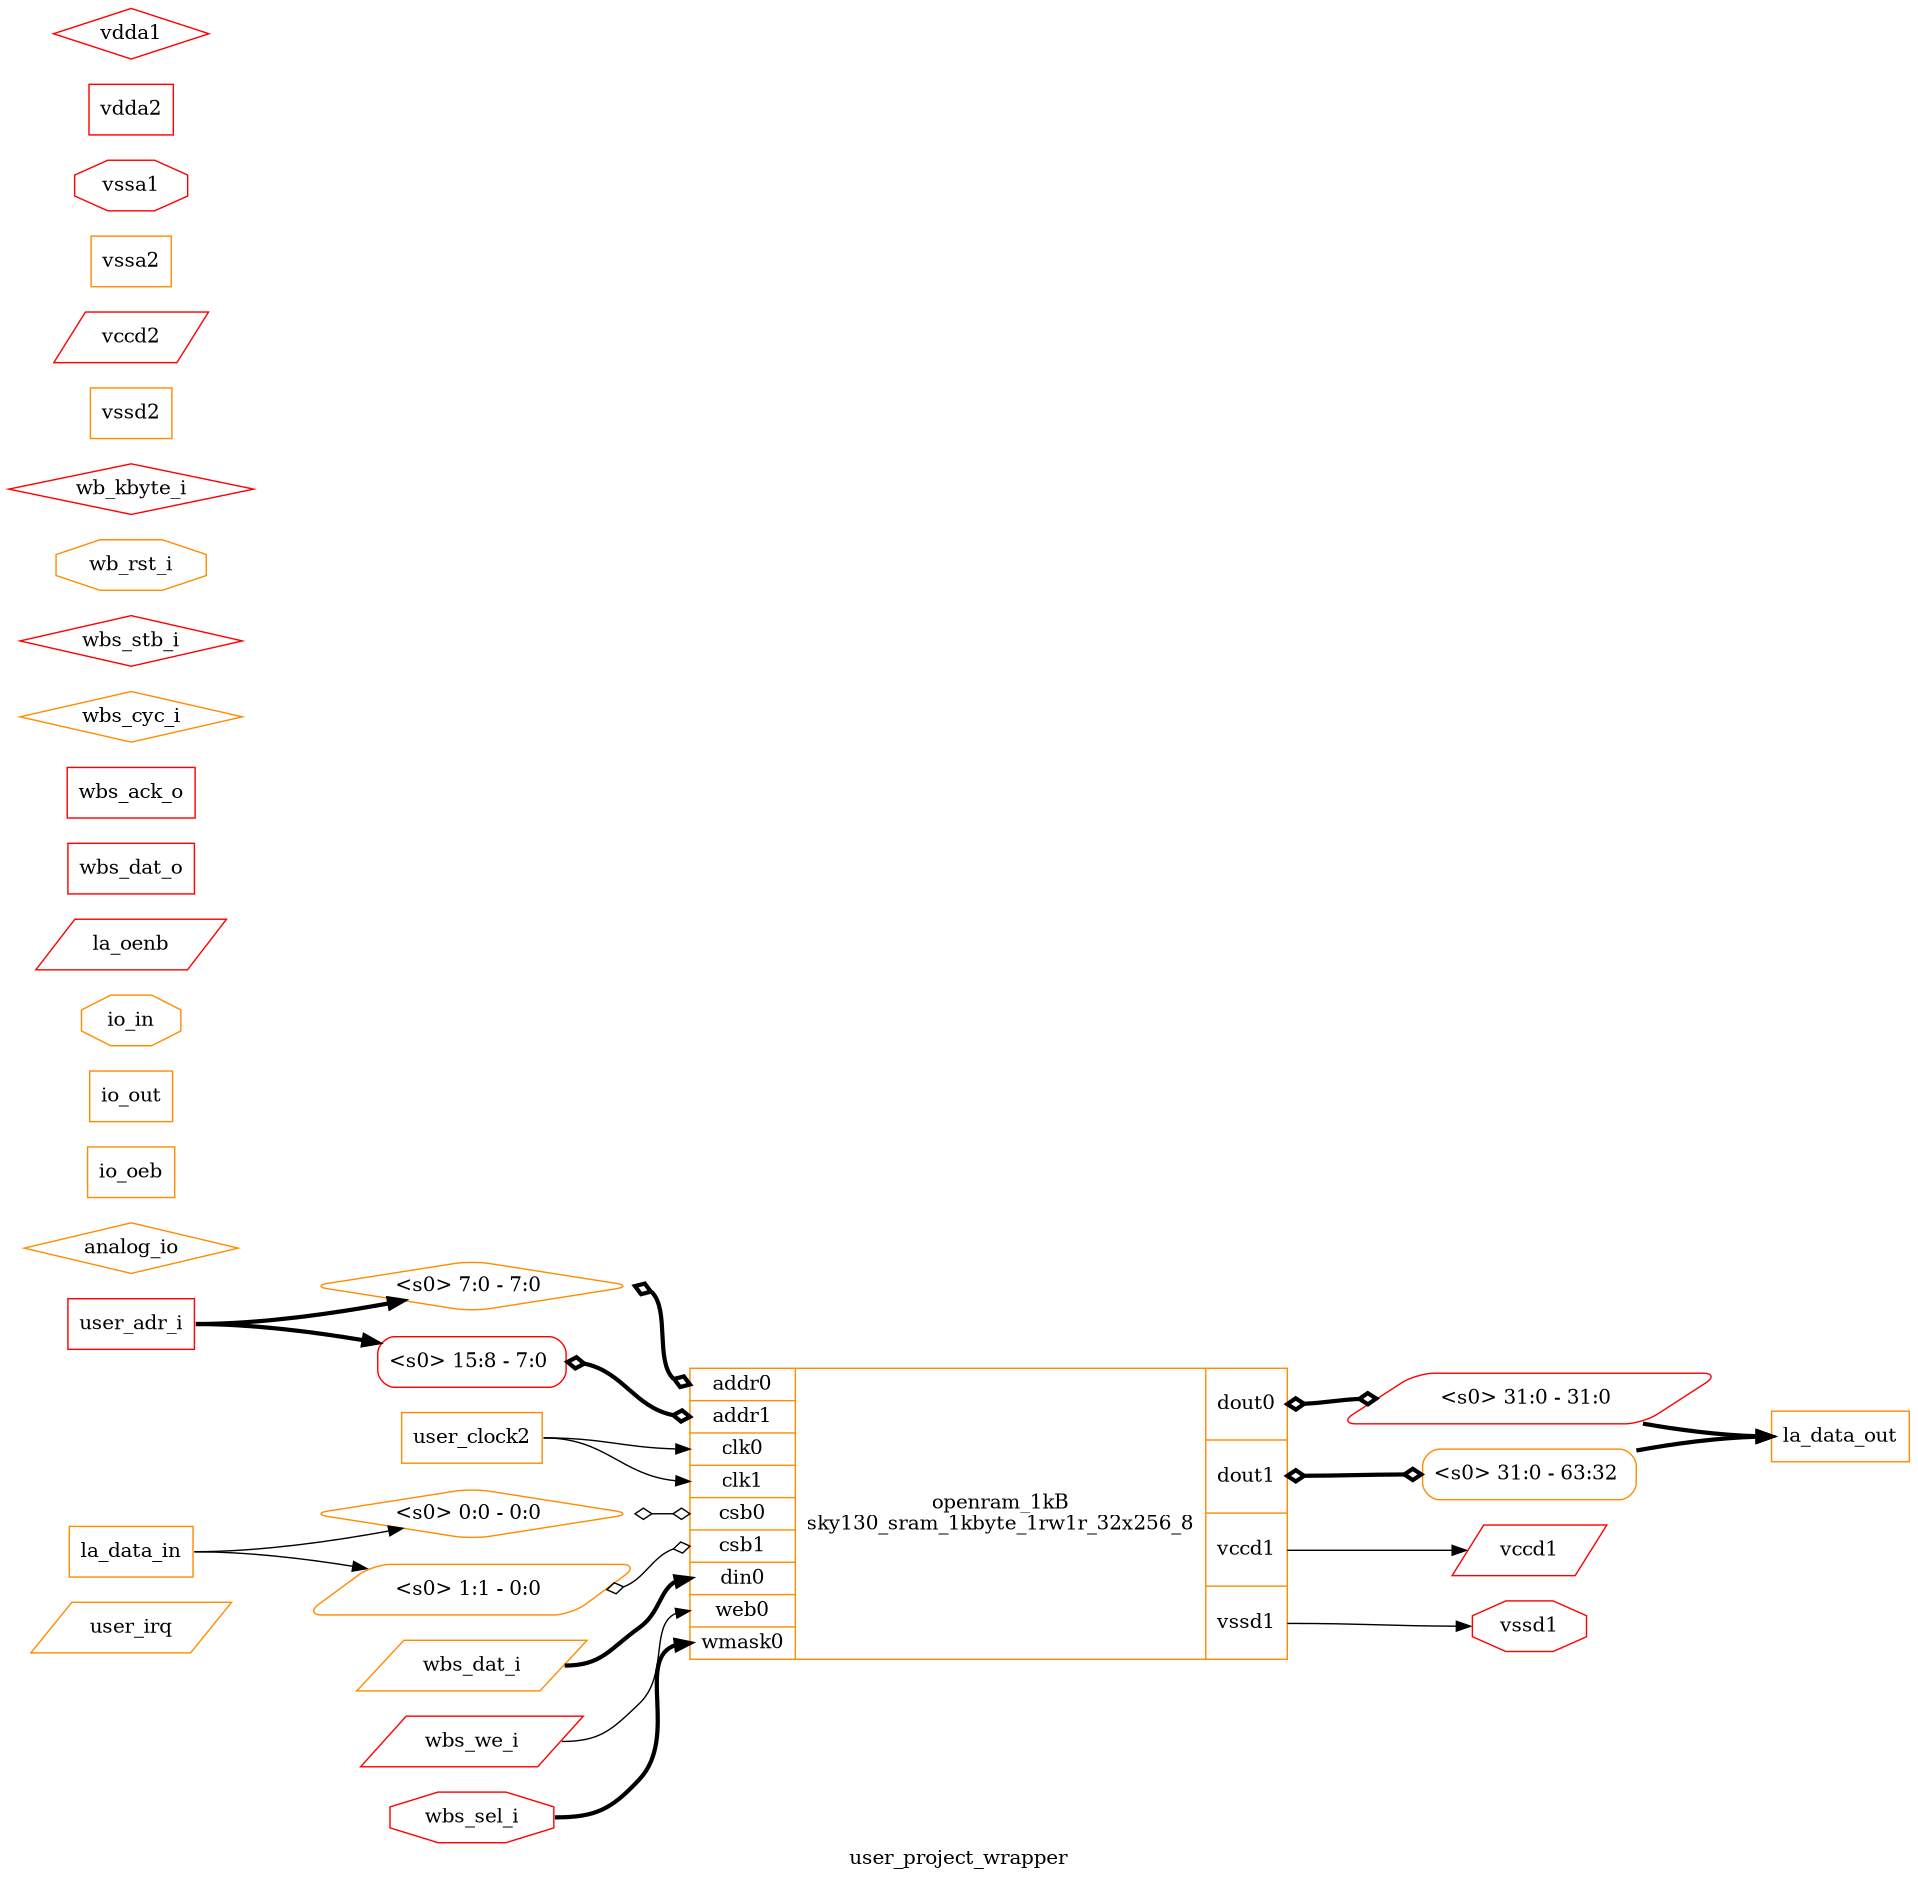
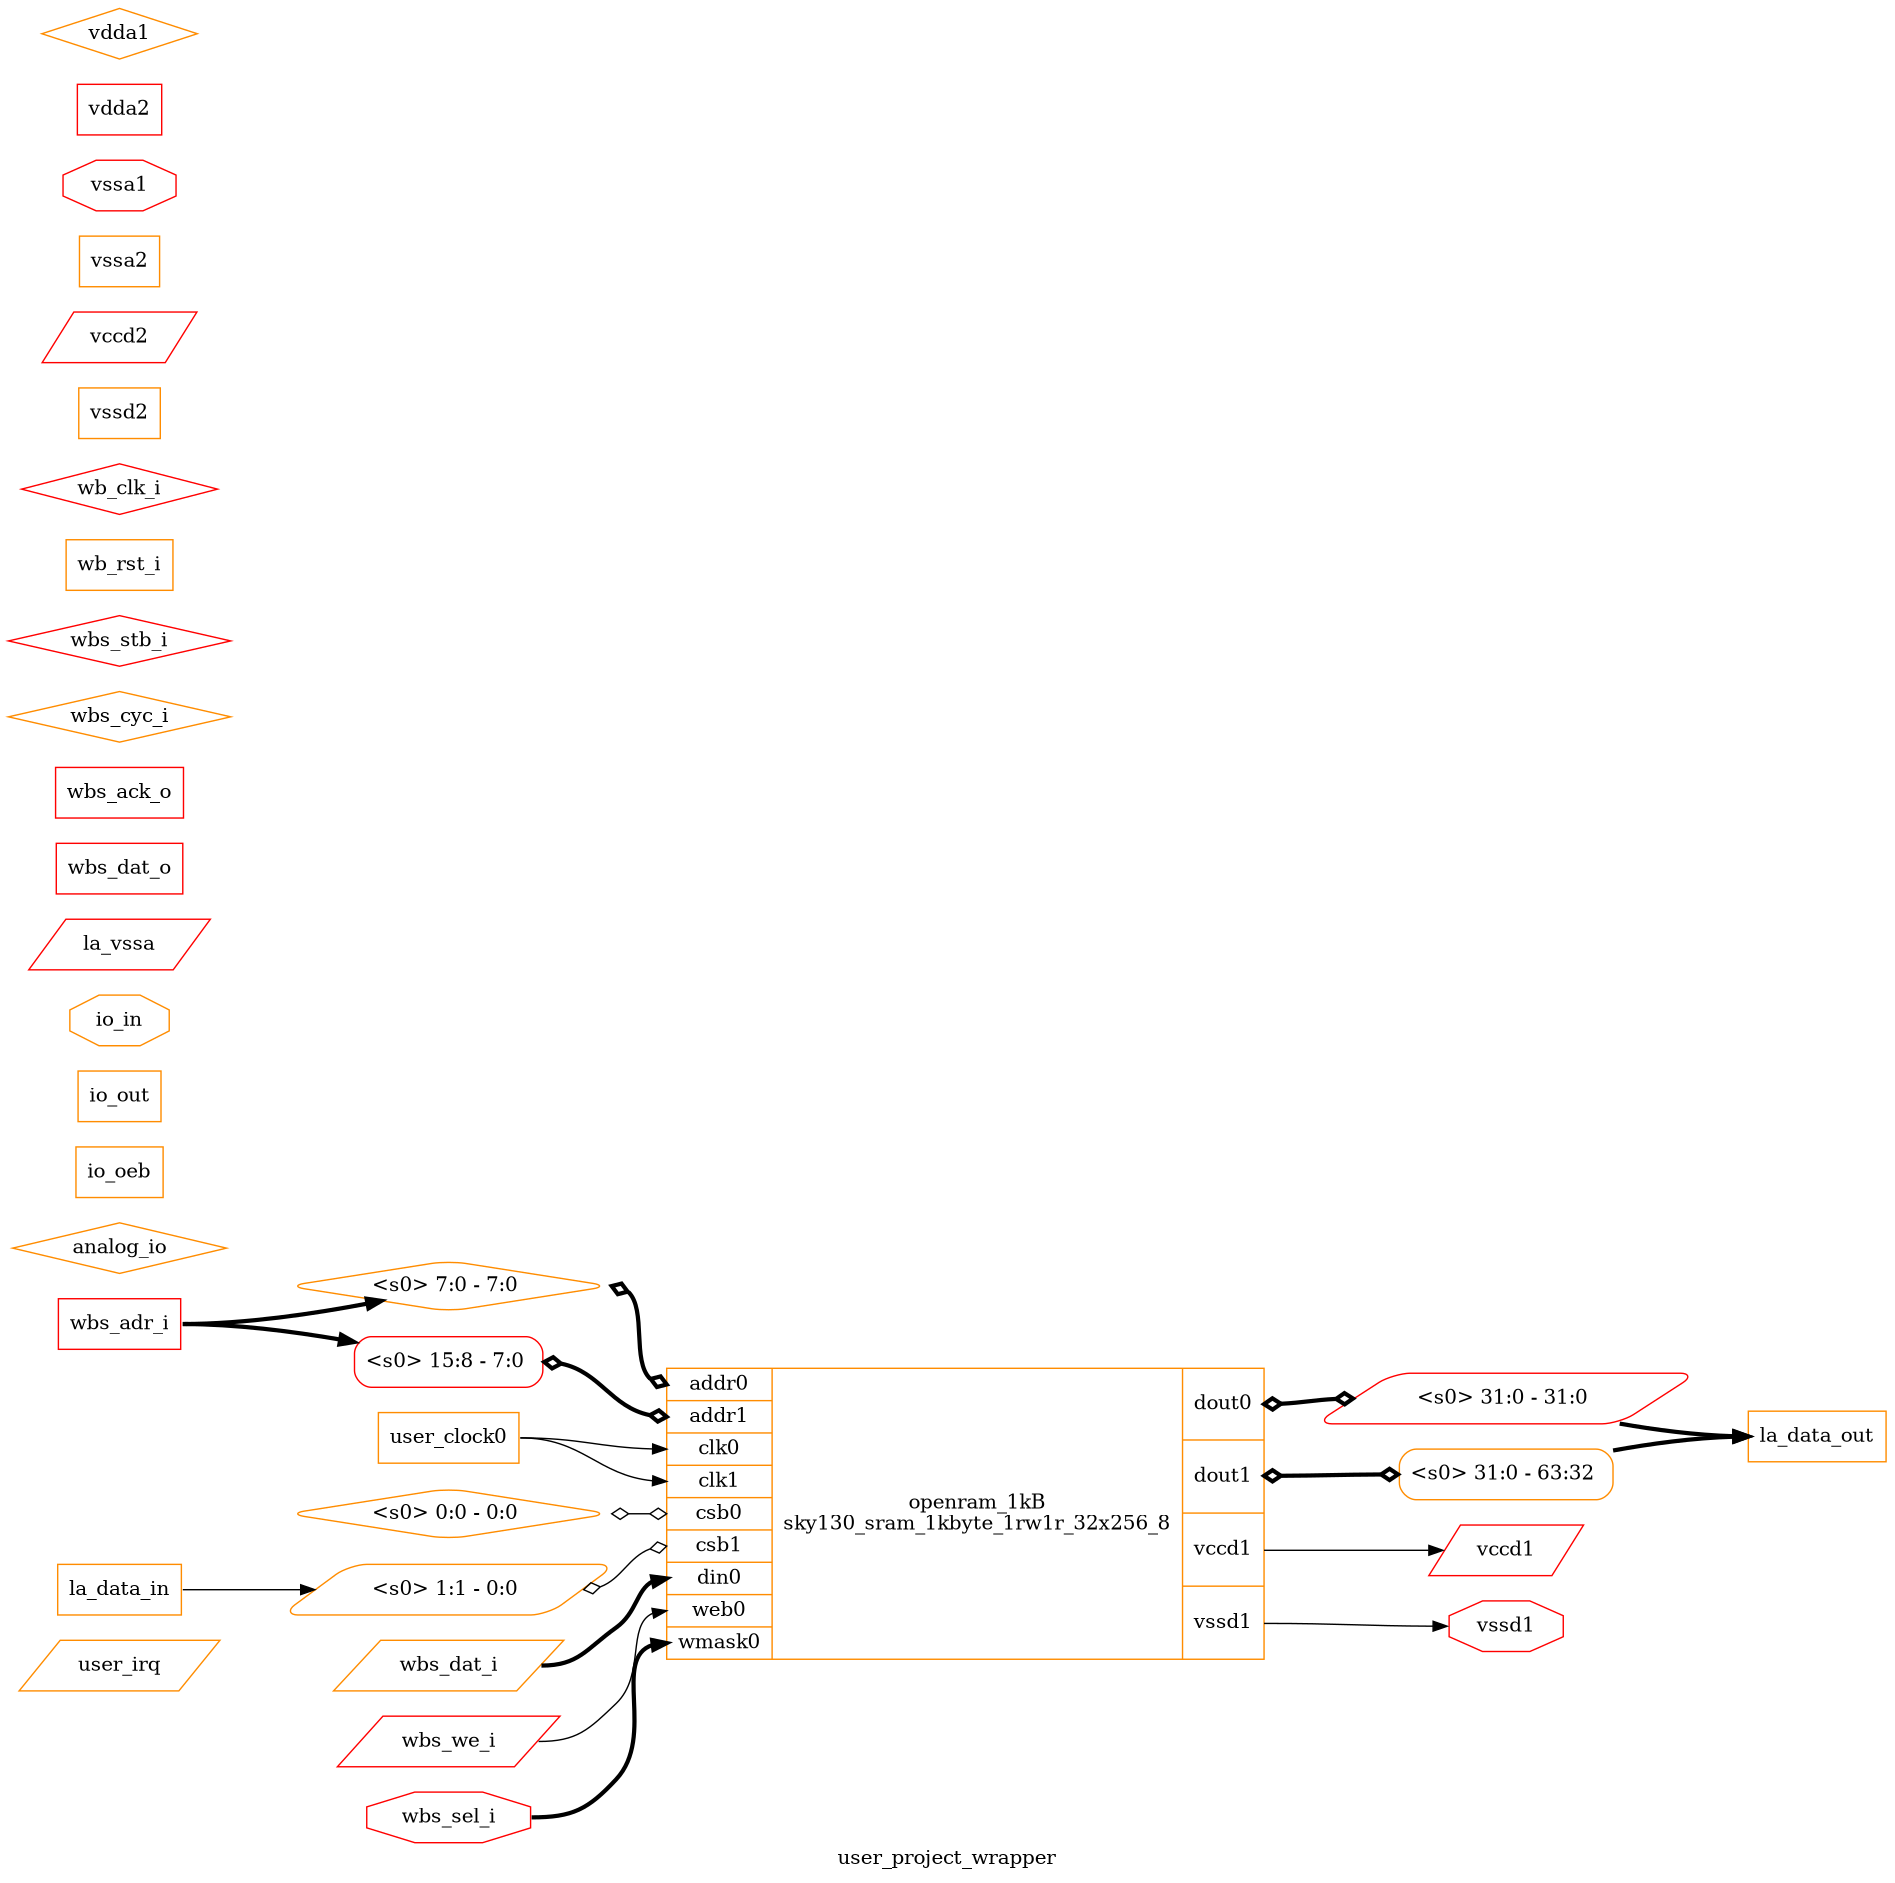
  digraph {
    label=user_project_wrapper
    rankdir=LR
    remincross=true
    node [color=darkorange fontcolor=black shape=box]
    edge [color=black headport=w tailport=e style="setlinewidth(3)"]
    n1 [label=user_irq shape=parallelogram]
-   n2 [label=user_clock2]
+   n2 [label=user_clock0]
    n3 [label="{{<p28> addr0|<p29> addr1|<p30> clk0|<p31> clk1|<p32> csb0|<p33> csb1|<p34> din0|<p35> web0|<p36> wmask0}|openram_1kB\nsky130_sram_1kbyte_1rw1r_32x256_8|{<p37> dout0|<p38> dout1|<p23> vccd1|<p21> vssd1}}" shape=record fontcolor=""]
    n4 [color=red label=vssd1 shape=octagon]
    n5 [color=red label=vccd1 shape=parallelogram]
    n6 [label="<s0> 31:0 - 63:32 " style=rounded fontcolor=""]
    n7 [color=red label="<s0> 31:0 - 31:0 " shape=parallelogram style=rounded fontcolor=""]
    n8 [label=analog_io shape=diamond]
    n9 [label=io_oeb]
    n10 [label=io_out]
    n11 [label=io_in shape=octagon]
-   n12 [color=red label=la_oenb shape=parallelogram]
+   n12 [color=red label=la_vssa shape=parallelogram]
    n13 [label=la_data_out]
    n14 [label=la_data_in]
    n15 [label="<s0> 1:1 - 0:0 " shape=parallelogram style=rounded fontcolor=""]
    n16 [label="<s0> 0:0 - 0:0 " shape=diamond style=rounded fontcolor=""]
    n17 [color=red label=wbs_dat_o]
    n18 [color=red label=wbs_ack_o]
-   n19 [color=red label=user_adr_i]
+   n19 [color=red label=wbs_adr_i]
    n20 [color=red label="<s0> 15:8 - 7:0 " style=rounded fontcolor=""]
    n21 [label="<s0> 7:0 - 7:0 " shape=diamond style=rounded fontcolor=""]
    n22 [label=wbs_dat_i shape=parallelogram]
    n23 [color=red label=wbs_sel_i shape=octagon]
    n24 [color=red label=wbs_we_i shape=parallelogram]
    n25 [label=wbs_cyc_i shape=diamond]
    n26 [color=red label=wbs_stb_i shape=diamond]
-   n27 [label=wb_rst_i shape=octagon]
-   n28 [color=red label=wb_kbyte_i shape=diamond]
+   n27 [label=wb_rst_i]
+   n28 [color=red label=wb_clk_i shape=diamond]
    n29 [label=vssd2]
    n30 [color=red label=vccd2 shape=parallelogram]
    n31 [label=vssa2]
    n32 [color=red label=vssa1 shape=octagon]
    n33 [color=red label=vdda2]
-   n34 [color=red label=vdda1 shape=diamond]
+   n34 [label=vdda1 shape=diamond]
    n2 -> n3 [headport="p30:w" style=""]
    n2 -> n3 [headport="p31:w" style=""]
    n3 -> n4 [tailport="p21:e" style=""]
    n3 -> n5 [tailport="p23:e" style=""]
    n3 -> n6 [arrowhead=odiamond arrowtail=odiamond dir=both tailport="p38:e"]
    n3 -> n7 [arrowhead=odiamond arrowtail=odiamond dir=both tailport="p37:e"]
    n6 -> n13 [tailport="s0:e"]
    n7 -> n13 [tailport="s0:e"]
    n14 -> n15 [headport="s0:w" style=""]
-   n14 -> n16 [headport="s0:w" style=""]
    n15 -> n3 [arrowhead=odiamond arrowtail=odiamond dir=both headport="p33:w" style=""]
    n16 -> n3 [arrowhead=odiamond arrowtail=odiamond dir=both headport="p32:w" style=""]
    n19 -> n20 [headport="s0:w"]
    n19 -> n21 [headport="s0:w"]
    n20 -> n3 [arrowhead=odiamond arrowtail=odiamond dir=both headport="p29:w"]
    n21 -> n3 [arrowhead=odiamond arrowtail=odiamond dir=both headport="p28:w"]
    n22 -> n3 [headport="p34:w"]
    n23 -> n3 [headport="p36:w"]
    n24 -> n3 [headport="p35:w" style=""]
  }
